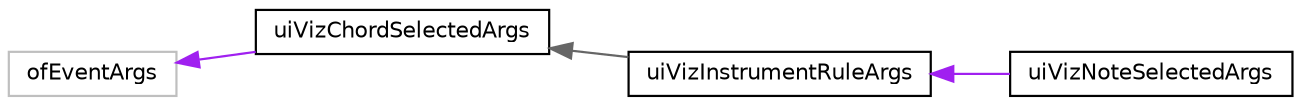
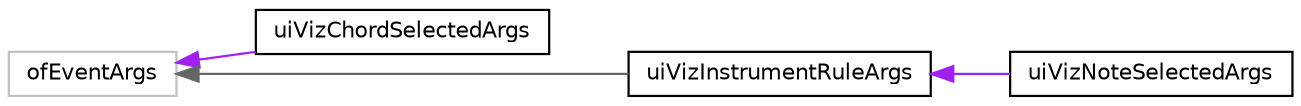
  digraph {
    rankdir=LR
    node [color=black fillcolor=white fontname=Helvetica fontsize=10 shape=record style=filled]
    edge [color=purple dir=back fontname=Helvetica fontsize=10 labelfontname=Helvetica labelfontsize=10 style=solid]
    n1 [color=grey75 height=0.2 label=ofEventArgs width=0.4]
    n2 [height=0.2 label=uiVizChordSelectedArgs width=0.4]
    n3 [height=0.2 label=uiVizInstrumentRuleArgs width=0.4]
    n4 [height=0.2 label=uiVizNoteSelectedArgs width=0.4]
    n1 -> n2
-   n2 -> n3 [color=gray40]
+   n1 -> n3 [color=gray40]
    n3 -> n4
  }
